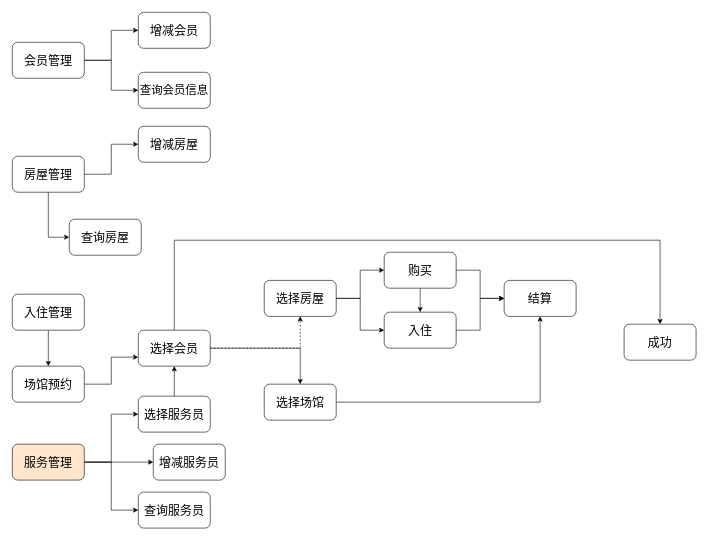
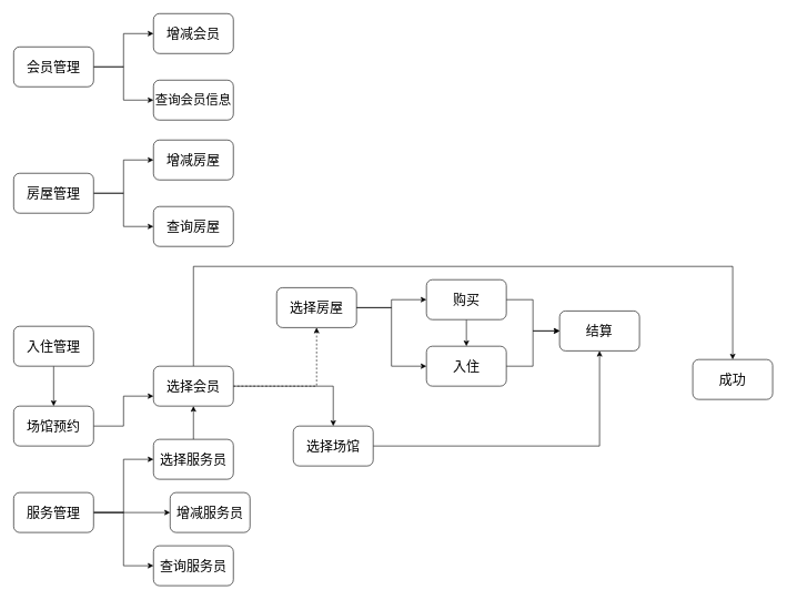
  <mxCell id="0" />
  <mxCell id="1" parent="0" />
  <mxCell id="2" style="edgeStyle=orthogonalEdgeStyle;rounded=0;orthogonalLoop=1;jettySize=auto;html=1;fontSize=20;" edge="1" parent="1" source="4" target="16"><mxGeometry relative="1" as="geometry" /></mxCell>
  <mxCell id="3" style="edgeStyle=orthogonalEdgeStyle;rounded=0;orthogonalLoop=1;jettySize=auto;html=1;fontSize=20;" edge="1" parent="1" source="4" target="29"><mxGeometry relative="1" as="geometry"><mxPoint x="580" y="100" as="targetPoint" /></mxGeometry></mxCell>
  <mxCell id="4" value="会员管理" style="rounded=1;whiteSpace=wrap;html=1;fontSize=20;" vertex="1" parent="1"><mxGeometry x="20" y="70" width="120" height="60" as="geometry" /></mxCell>
  <mxCell id="5" style="edgeStyle=orthogonalEdgeStyle;rounded=0;orthogonalLoop=1;jettySize=auto;html=1;fontSize=20;" edge="1" parent="1" source="7" target="17"><mxGeometry relative="1" as="geometry" /></mxCell>
  <mxCell id="6" style="edgeStyle=orthogonalEdgeStyle;rounded=0;orthogonalLoop=1;jettySize=auto;html=1;entryX=0;entryY=0.5;entryDx=0;entryDy=0;fontSize=20;" edge="1" parent="1" source="7" target="30"><mxGeometry relative="1" as="geometry" /></mxCell>
  <mxCell id="7" value="房屋管理" style="rounded=1;whiteSpace=wrap;html=1;fontSize=20;" vertex="1" parent="1"><mxGeometry x="20" y="260" width="120" height="60" as="geometry" /></mxCell>
  <mxCell id="8" style="edgeStyle=orthogonalEdgeStyle;rounded=0;orthogonalLoop=1;jettySize=auto;html=1;fontSize=20;" edge="1" parent="1" source="9" target="11"><mxGeometry relative="1" as="geometry" /></mxCell>
  <mxCell id="9" value="入住管理" style="rounded=1;whiteSpace=wrap;html=1;fontSize=20;" vertex="1" parent="1"><mxGeometry x="20" y="490" width="120" height="60" as="geometry" /></mxCell>
  <mxCell id="10" style="edgeStyle=orthogonalEdgeStyle;rounded=0;orthogonalLoop=1;jettySize=auto;html=1;entryX=0;entryY=0.75;entryDx=0;entryDy=0;fontSize=20;" edge="1" parent="1" source="11" target="24"><mxGeometry relative="1" as="geometry" /></mxCell>
  <mxCell id="11" value="场馆预约" style="rounded=1;whiteSpace=wrap;html=1;fontSize=20;" vertex="1" parent="1"><mxGeometry x="20" y="610" width="120" height="60" as="geometry" /></mxCell>
  <mxCell id="12" style="edgeStyle=orthogonalEdgeStyle;rounded=0;orthogonalLoop=1;jettySize=auto;html=1;entryX=0;entryY=0.5;entryDx=0;entryDy=0;fontSize=20;" edge="1" parent="1" source="15" target="28"><mxGeometry relative="1" as="geometry" /></mxCell>
  <mxCell id="13" style="edgeStyle=orthogonalEdgeStyle;rounded=0;orthogonalLoop=1;jettySize=auto;html=1;entryX=0;entryY=0.5;entryDx=0;entryDy=0;fontSize=20;" edge="1" parent="1" source="15" target="38"><mxGeometry relative="1" as="geometry" /></mxCell>
  <mxCell id="14" style="edgeStyle=orthogonalEdgeStyle;rounded=0;orthogonalLoop=1;jettySize=auto;html=1;entryX=0;entryY=0.5;entryDx=0;entryDy=0;fontSize=20;" edge="1" parent="1" source="15" target="39"><mxGeometry relative="1" as="geometry" /></mxCell>
- <mxCell id="15" value="服务管理" style="rounded=1;whiteSpace=wrap;html=1;fontSize=20;fillColor=#ffe6cc;" vertex="1" parent="1"><mxGeometry x="20" y="740" width="120" height="60" as="geometry" /></mxCell>
+ <mxCell id="15" value="服务管理" style="rounded=1;whiteSpace=wrap;html=1;fontSize=20;" vertex="1" parent="1"><mxGeometry x="20" y="740" width="120" height="60" as="geometry" /></mxCell>
  <mxCell id="16" value="增减会员" style="rounded=1;whiteSpace=wrap;html=1;fontSize=20;" vertex="1" parent="1"><mxGeometry x="230" y="20" width="120" height="60" as="geometry" /></mxCell>
  <mxCell id="17" value="增减房屋" style="rounded=1;whiteSpace=wrap;html=1;fontSize=20;" vertex="1" parent="1"><mxGeometry x="230" y="210" width="120" height="60" as="geometry" /></mxCell>
  <mxCell id="18" style="edgeStyle=orthogonalEdgeStyle;rounded=0;orthogonalLoop=1;jettySize=auto;html=1;fontSize=20;entryX=0;entryY=0.5;entryDx=0;entryDy=0;" edge="1" parent="1" source="32" target="25"><mxGeometry relative="1" as="geometry"><mxPoint x="660" y="497" as="targetPoint" /></mxGeometry></mxCell>
  <mxCell id="19" style="edgeStyle=orthogonalEdgeStyle;rounded=0;orthogonalLoop=1;jettySize=auto;html=1;entryX=0;entryY=0.5;entryDx=0;entryDy=0;fontSize=20;" edge="1" parent="1" source="20" target="35"><mxGeometry relative="1" as="geometry" /></mxCell>
- <mxCell id="20" value="选择房屋" style="rounded=1;whiteSpace=wrap;html=1;fontSize=20;" vertex="1" parent="1"><mxGeometry x="440" y="467" width="120" height="60" as="geometry" /></mxCell>
+ <mxCell id="20" value="选择房屋" style="rounded=1;whiteSpace=wrap;html=1;fontSize=20;" vertex="1" parent="1"><mxGeometry x="415" y="432" width="120" height="60" as="geometry" /></mxCell>
  <mxCell id="21" style="edgeStyle=orthogonalEdgeStyle;rounded=0;orthogonalLoop=1;jettySize=auto;html=1;fontSize=20;dashed=1;" edge="1" parent="1" source="24" target="20"><mxGeometry relative="1" as="geometry"><mxPoint x="440" y="580" as="targetPoint" /></mxGeometry></mxCell>
  <mxCell id="22" style="edgeStyle=orthogonalEdgeStyle;rounded=0;orthogonalLoop=1;jettySize=auto;html=1;fontSize=20;entryX=0.5;entryY=0;entryDx=0;entryDy=0;" edge="1" parent="1" source="24" target="26"><mxGeometry relative="1" as="geometry"><mxPoint x="890" y="580" as="targetPoint" /><Array as="points"><mxPoint x="290" y="400" /><mxPoint x="1100" y="400" /></Array></mxGeometry></mxCell>
  <mxCell id="23" style="edgeStyle=orthogonalEdgeStyle;rounded=0;orthogonalLoop=1;jettySize=auto;html=1;exitX=1;exitY=0.5;exitDx=0;exitDy=0;entryX=0.5;entryY=0;entryDx=0;entryDy=0;fontSize=20;" edge="1" parent="1" source="24" target="37"><mxGeometry relative="1" as="geometry" /></mxCell>
  <mxCell id="24" value="选择会员" style="rounded=1;whiteSpace=wrap;html=1;fontSize=20;" vertex="1" parent="1"><mxGeometry x="230" y="550" width="120" height="60" as="geometry" /></mxCell>
  <mxCell id="25" value="结算" style="rounded=1;whiteSpace=wrap;html=1;fontSize=20;" vertex="1" parent="1"><mxGeometry x="840" y="467" width="120" height="60" as="geometry" /></mxCell>
  <mxCell id="26" value="成功" style="rounded=1;whiteSpace=wrap;html=1;fontSize=20;" vertex="1" parent="1"><mxGeometry x="1040" y="540" width="120" height="60" as="geometry" /></mxCell>
  <mxCell id="27" style="edgeStyle=orthogonalEdgeStyle;rounded=0;orthogonalLoop=1;jettySize=auto;html=1;entryX=0.5;entryY=1;entryDx=0;entryDy=0;fontSize=20;" edge="1" parent="1" source="28" target="24"><mxGeometry relative="1" as="geometry" /></mxCell>
  <mxCell id="28" value="选择服务员" style="rounded=1;whiteSpace=wrap;html=1;fontSize=20;" vertex="1" parent="1"><mxGeometry x="230" y="660" width="120" height="60" as="geometry" /></mxCell>
  <mxCell id="29" value="查询会员信息" style="rounded=1;whiteSpace=wrap;html=1;fontSize=19;" vertex="1" parent="1"><mxGeometry x="230" y="120" width="120" height="60" as="geometry" /></mxCell>
- <mxCell id="30" value="查询房屋" style="rounded=1;whiteSpace=wrap;html=1;fontSize=20;" vertex="1" parent="1"><mxGeometry x="115" y="365" width="120" height="60" as="geometry" /></mxCell>
+ <mxCell id="30" value="查询房屋" style="rounded=1;whiteSpace=wrap;html=1;fontSize=20;" vertex="1" parent="1"><mxGeometry x="230" y="310" width="120" height="60" as="geometry" /></mxCell>
  <mxCell id="31" style="edgeStyle=orthogonalEdgeStyle;rounded=0;orthogonalLoop=1;jettySize=auto;html=1;entryX=0.5;entryY=0;entryDx=0;entryDy=0;fontSize=20;" edge="1" parent="1" source="32" target="35"><mxGeometry relative="1" as="geometry" /></mxCell>
  <mxCell id="32" value="购买" style="rounded=1;whiteSpace=wrap;html=1;fontSize=20;" vertex="1" parent="1"><mxGeometry x="640" y="420" width="120" height="60" as="geometry" /></mxCell>
  <mxCell id="33" style="edgeStyle=orthogonalEdgeStyle;rounded=0;orthogonalLoop=1;jettySize=auto;html=1;fontSize=20;entryX=0;entryY=0.5;entryDx=0;entryDy=0;" edge="1" parent="1" source="20" target="32"><mxGeometry relative="1" as="geometry"><mxPoint x="840" y="497" as="targetPoint" /><mxPoint x="570" y="497" as="sourcePoint" /></mxGeometry></mxCell>
  <mxCell id="34" style="edgeStyle=orthogonalEdgeStyle;rounded=0;orthogonalLoop=1;jettySize=auto;html=1;entryX=0;entryY=0.5;entryDx=0;entryDy=0;fontSize=20;" edge="1" parent="1" source="35" target="25"><mxGeometry relative="1" as="geometry" /></mxCell>
  <mxCell id="35" value="入住" style="rounded=1;whiteSpace=wrap;html=1;fontSize=20;" vertex="1" parent="1"><mxGeometry x="640" y="520" width="120" height="60" as="geometry" /></mxCell>
  <mxCell id="36" style="edgeStyle=orthogonalEdgeStyle;rounded=0;orthogonalLoop=1;jettySize=auto;html=1;entryX=0.5;entryY=1;entryDx=0;entryDy=0;fontSize=20;" edge="1" parent="1" source="37" target="25"><mxGeometry relative="1" as="geometry" /></mxCell>
  <mxCell id="37" value="选择场馆" style="rounded=1;whiteSpace=wrap;html=1;fontSize=20;" vertex="1" parent="1"><mxGeometry x="440" y="640" width="120" height="60" as="geometry" /></mxCell>
  <mxCell id="38" value="增减服务员" style="rounded=1;whiteSpace=wrap;html=1;fontSize=20;" vertex="1" parent="1"><mxGeometry x="255" y="740" width="120" height="60" as="geometry" /></mxCell>
  <mxCell id="39" value="查询服务员" style="rounded=1;whiteSpace=wrap;html=1;fontSize=20;" vertex="1" parent="1"><mxGeometry x="230" y="820" width="120" height="60" as="geometry" /></mxCell>
